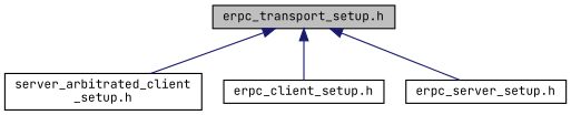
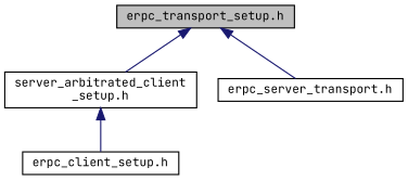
  digraph {
    fontname="JetBrains Mono"
    node [color=black fillcolor=white fontname="JetBrains Mono" fontsize=10 shape=record style=filled]
    edge [color=midnightblue dir=back fontname="JetBrains Mono" fontsize=10 labelfontname=Helvetica labelfontsize=10 style=solid]
    n1 [fillcolor=grey75 fontcolor=black height=0.2 label="erpc_transport_setup.h" width=0.4]
    n2 [height=0.2 label="server_arbitrated_client\l_setup.h" width=0.4]
    n3 [height=0.2 label="erpc_client_setup.h" width=0.4]
-   n4 [height=0.2 label="erpc_server_setup.h" width=0.4]
+   n4 [height=0.2 label="erpc_server_transport.h" width=0.4]
    n1 -> n2
-   n1 -> n3
+   n2 -> n3
    n1 -> n4
  }
